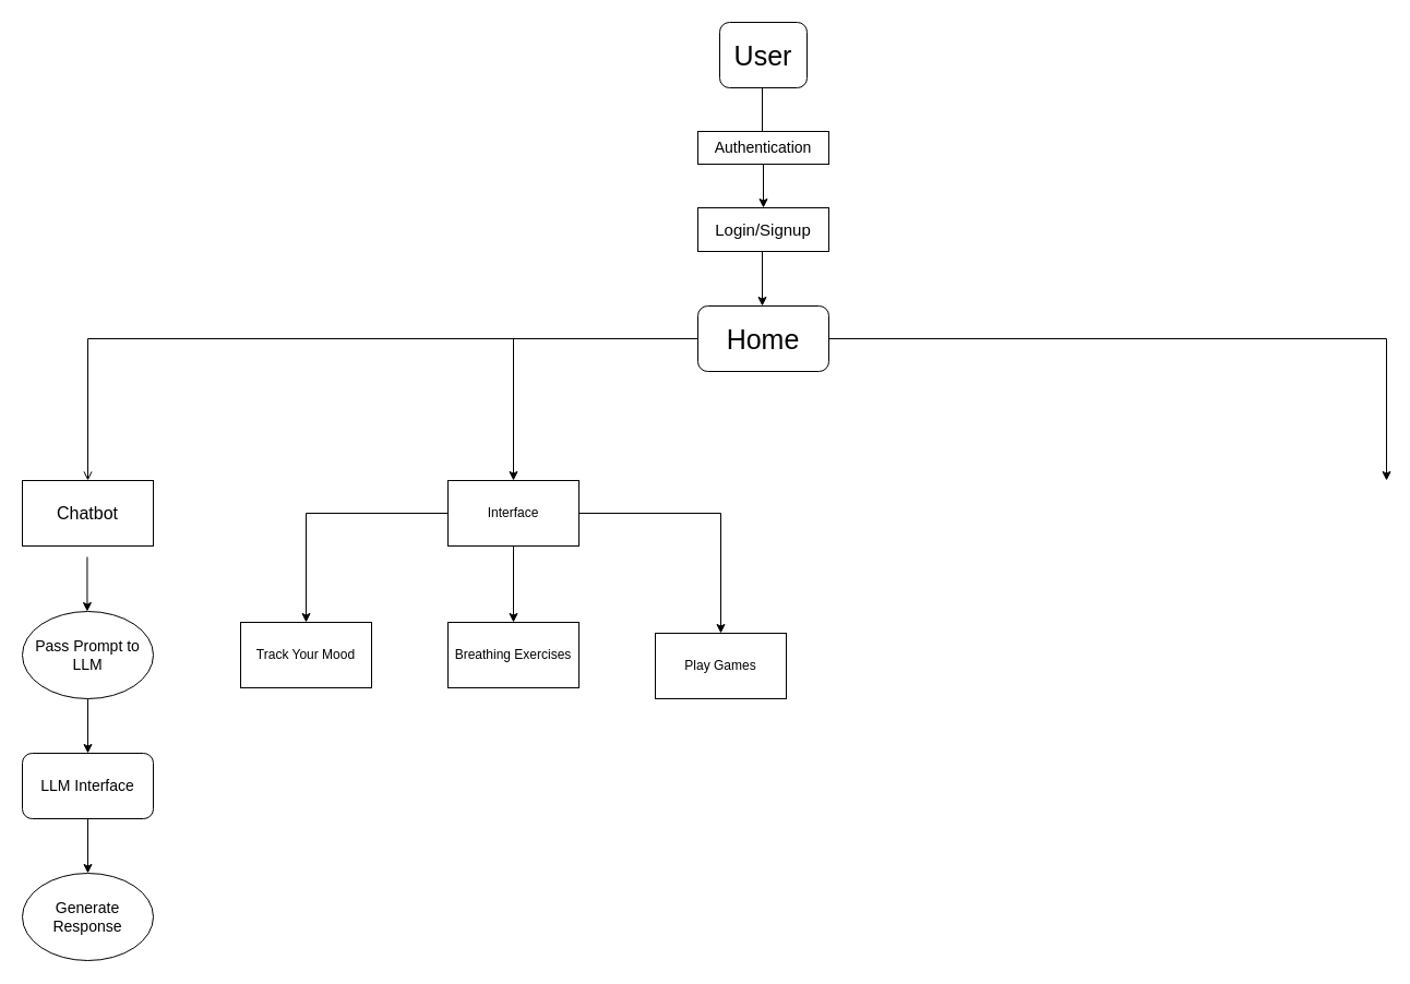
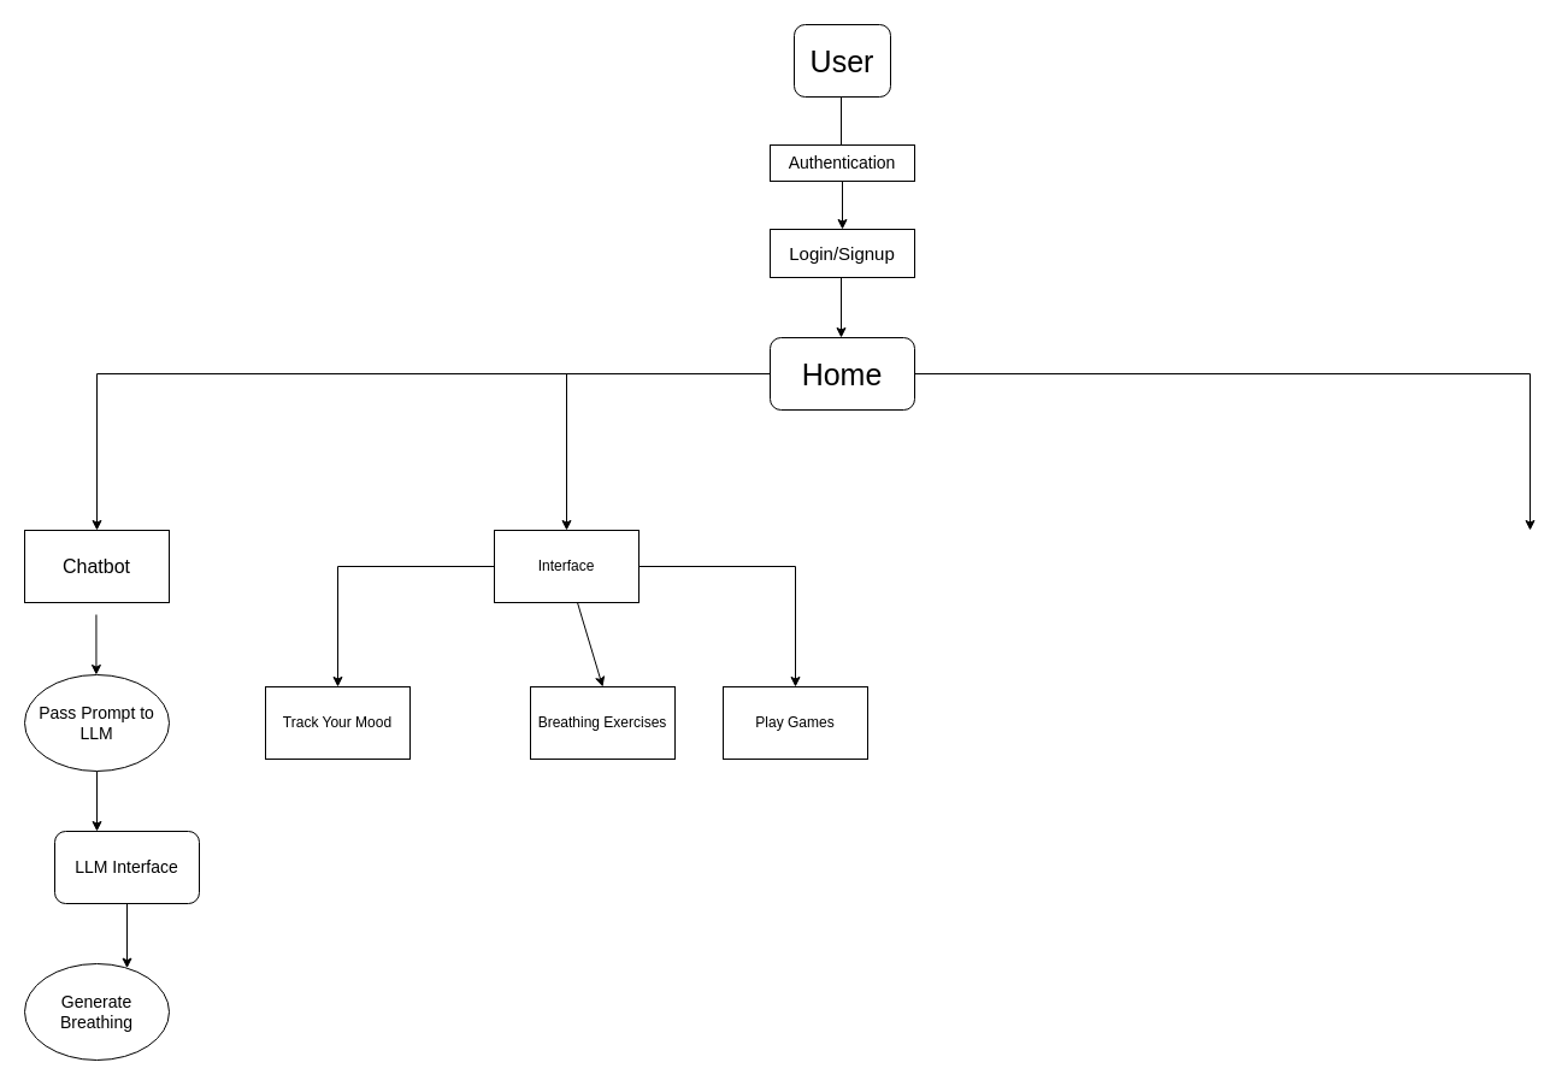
  <mxCell id="0" />
  <mxCell id="1" parent="0" />
  <mxCell id="2" value="User" style="rounded=1;whiteSpace=wrap;html=1;fontSize=25;" vertex="1" parent="1"><mxGeometry x="659" y="20" width="80" height="60" as="geometry" /></mxCell>
  <mxCell id="3" value="" style="endArrow=none;html=1;rounded=0;" edge="1" parent="1"><mxGeometry width="50" height="50" relative="1" as="geometry"><mxPoint x="698" y="120" as="sourcePoint" /><mxPoint x="698" y="80" as="targetPoint" /><Array as="points" /></mxGeometry></mxCell>
  <mxCell id="4" value="Authentication" style="rounded=0;whiteSpace=wrap;html=1;fontSize=14;" vertex="1" parent="1"><mxGeometry x="639" y="120" width="120" height="30" as="geometry" /></mxCell>
  <mxCell id="5" value="Login/Signup" style="rounded=0;whiteSpace=wrap;html=1;fontSize=15;" vertex="1" parent="1"><mxGeometry x="639" y="190" width="120" height="40" as="geometry" /></mxCell>
  <mxCell id="6" value="" style="endArrow=classic;html=1;rounded=0;" edge="1" parent="1"><mxGeometry width="50" height="50" relative="1" as="geometry"><mxPoint x="699" y="150" as="sourcePoint" /><mxPoint x="699" y="190" as="targetPoint" /></mxGeometry></mxCell>
- <mxCell id="7" style="edgeStyle=none;rounded=0;orthogonalLoop=1;jettySize=auto;html=1;entryX=0.5;entryY=0;entryDx=0;entryDy=0;endArrow=open;" edge="1" parent="1" source="9" target="11"><mxGeometry relative="1" as="geometry"><Array as="points"><mxPoint x="80" y="310" /></Array></mxGeometry></mxCell>
+ <mxCell id="7" style="edgeStyle=none;rounded=0;orthogonalLoop=1;jettySize=auto;html=1;entryX=0.5;entryY=0;entryDx=0;entryDy=0;" edge="1" parent="1" source="9" target="11"><mxGeometry relative="1" as="geometry"><Array as="points"><mxPoint x="80" y="310" /></Array></mxGeometry></mxCell>
  <mxCell id="8" style="edgeStyle=none;rounded=0;orthogonalLoop=1;jettySize=auto;html=1;entryX=0.5;entryY=0;entryDx=0;entryDy=0;" edge="1" parent="1" source="9" target="15"><mxGeometry relative="1" as="geometry"><Array as="points"><mxPoint x="470" y="310" /></Array></mxGeometry></mxCell>
  <mxCell id="9" value="Home" style="rounded=1;whiteSpace=wrap;html=1;fontSize=25;" vertex="1" parent="1"><mxGeometry x="639" y="280" width="120" height="60" as="geometry" /></mxCell>
  <mxCell id="10" value="" style="endArrow=classic;html=1;rounded=0;" edge="1" parent="1"><mxGeometry width="50" height="50" relative="1" as="geometry"><mxPoint x="698" y="230" as="sourcePoint" /><mxPoint x="698" y="280" as="targetPoint" /></mxGeometry></mxCell>
  <mxCell id="11" value="Chatbot" style="rounded=0;whiteSpace=wrap;html=1;fontSize=16;" vertex="1" parent="1"><mxGeometry x="20" y="440" width="120" height="60" as="geometry" /></mxCell>
  <mxCell id="12" style="edgeStyle=none;rounded=0;orthogonalLoop=1;jettySize=auto;html=1;entryX=0.5;entryY=0;entryDx=0;entryDy=0;" edge="1" parent="1" source="15" target="23"><mxGeometry relative="1" as="geometry"><Array as="points"><mxPoint x="280" y="470" /></Array></mxGeometry></mxCell>
  <mxCell id="13" style="edgeStyle=none;rounded=0;orthogonalLoop=1;jettySize=auto;html=1;entryX=0.5;entryY=0;entryDx=0;entryDy=0;" edge="1" parent="1" source="15" target="24"><mxGeometry relative="1" as="geometry" /></mxCell>
  <mxCell id="14" style="edgeStyle=none;rounded=0;orthogonalLoop=1;jettySize=auto;html=1;entryX=0.5;entryY=0;entryDx=0;entryDy=0;" edge="1" parent="1" source="15" target="25"><mxGeometry relative="1" as="geometry"><Array as="points"><mxPoint x="660" y="470" /></Array></mxGeometry></mxCell>
  <mxCell id="15" value="Interface" style="rounded=0;whiteSpace=wrap;html=1;" vertex="1" parent="1"><mxGeometry x="410" y="440" width="120" height="60" as="geometry" /></mxCell>
  <mxCell id="16" value="" style="edgeStyle=orthogonalEdgeStyle;rounded=0;orthogonalLoop=1;jettySize=auto;html=1;" edge="1" parent="1" source="17" target="19"><mxGeometry relative="1" as="geometry"><Array as="points"><mxPoint x="80" y="710" /></Array></mxGeometry></mxCell>
  <mxCell id="17" value="Pass Prompt to&lt;br&gt;LLM" style="ellipse;whiteSpace=wrap;html=1;fontSize=14;" vertex="1" parent="1"><mxGeometry x="20" y="560" width="120" height="80" as="geometry" /></mxCell>
  <mxCell id="18" value="" style="edgeStyle=orthogonalEdgeStyle;rounded=0;orthogonalLoop=1;jettySize=auto;html=1;" edge="1" parent="1" source="19" target="20"><mxGeometry relative="1" as="geometry"><Array as="points"><mxPoint x="80" y="840" /></Array></mxGeometry></mxCell>
- <mxCell id="19" value="LLM Interface" style="rounded=1;whiteSpace=wrap;html=1;fontSize=14;" vertex="1" parent="1"><mxGeometry x="20" y="690" width="120" height="60" as="geometry" /></mxCell>
- <mxCell id="20" value="Generate Response" style="ellipse;whiteSpace=wrap;html=1;fontSize=14;" vertex="1" parent="1"><mxGeometry x="20" y="800" width="120" height="80" as="geometry" /></mxCell>
+ <mxCell id="19" value="LLM Interface" style="rounded=1;whiteSpace=wrap;html=1;fontSize=14;" vertex="1" parent="1"><mxGeometry x="45" y="690" width="120" height="60" as="geometry" /></mxCell>
+ <mxCell id="20" value="Generate Breathing" style="ellipse;whiteSpace=wrap;html=1;fontSize=14;" vertex="1" parent="1"><mxGeometry x="20" y="800" width="120" height="80" as="geometry" /></mxCell>
  <mxCell id="21" value="" style="endArrow=classic;html=1;rounded=0;" edge="1" parent="1"><mxGeometry width="50" height="50" relative="1" as="geometry"><mxPoint x="79.44" y="510" as="sourcePoint" /><mxPoint x="79.44" y="560" as="targetPoint" /></mxGeometry></mxCell>
  <mxCell id="22" style="edgeStyle=none;rounded=0;orthogonalLoop=1;jettySize=auto;html=1;" edge="1" parent="1" source="9"><mxGeometry relative="1" as="geometry"><mxPoint x="1270" y="440" as="targetPoint" /><Array as="points"><mxPoint x="1270" y="310" /></Array></mxGeometry></mxCell>
  <mxCell id="23" value="Track Your Mood" style="rounded=0;whiteSpace=wrap;html=1;" vertex="1" parent="1"><mxGeometry x="220" y="570" width="120" height="60" as="geometry" /></mxCell>
- <mxCell id="24" value="Breathing Exercises" style="rounded=0;whiteSpace=wrap;html=1;" vertex="1" parent="1"><mxGeometry x="410" y="570" width="120" height="60" as="geometry" /></mxCell>
- <mxCell id="25" value="Play Games" style="rounded=0;whiteSpace=wrap;html=1;" vertex="1" parent="1"><mxGeometry x="600" y="580" width="120" height="60" as="geometry" /></mxCell>
+ <mxCell id="24" value="Breathing Exercises" style="rounded=0;whiteSpace=wrap;html=1;" vertex="1" parent="1"><mxGeometry x="440" y="570" width="120" height="60" as="geometry" /></mxCell>
+ <mxCell id="25" value="Play Games" style="rounded=0;whiteSpace=wrap;html=1;" vertex="1" parent="1"><mxGeometry x="600" y="570" width="120" height="60" as="geometry" /></mxCell>
